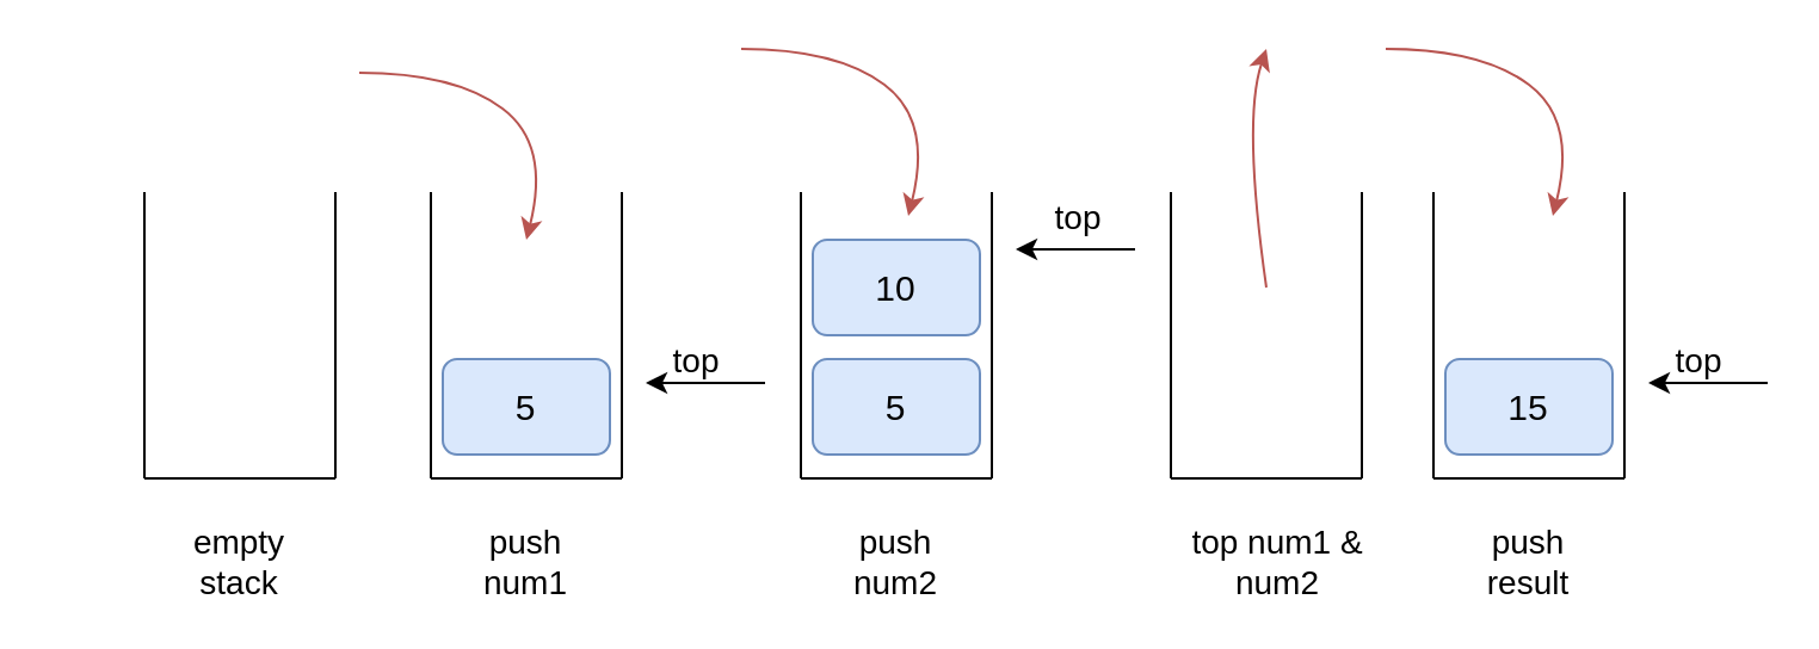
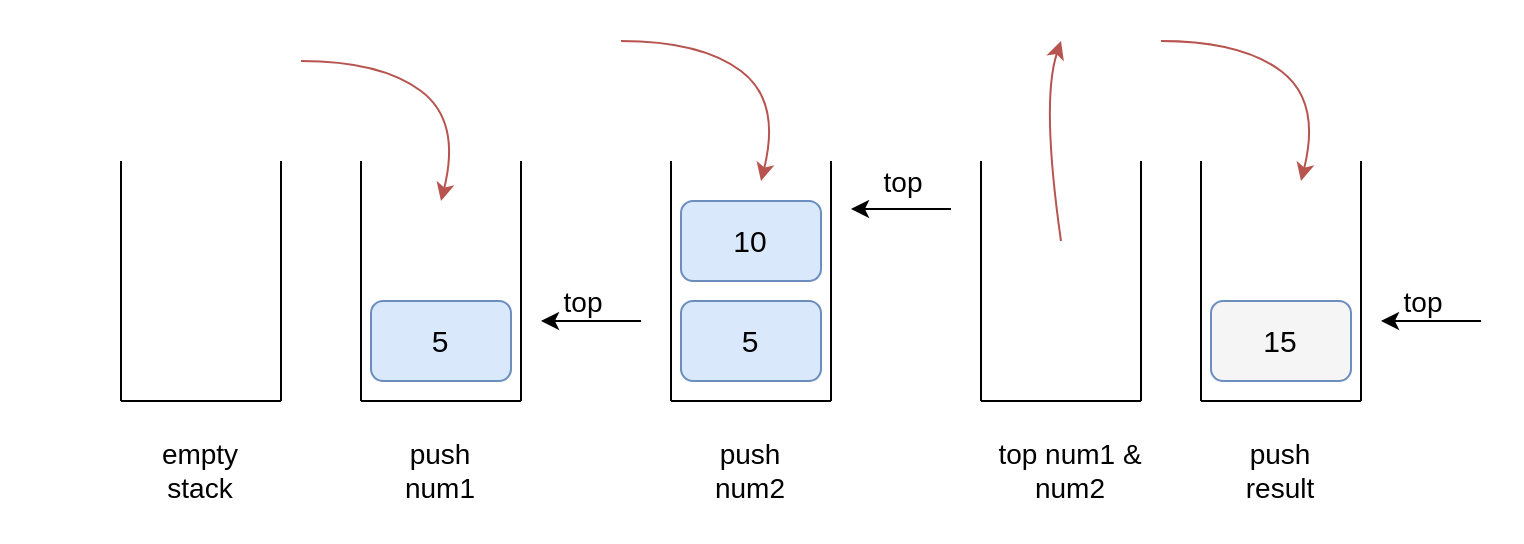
  <mxCell id="0" />
  <mxCell id="1" parent="0" />
  <mxCell id="2" value="" style="endArrow=none;html=1;rounded=0;" parent="1" edge="1"><mxGeometry width="50" height="50" relative="1" as="geometry"><mxPoint x="60" y="200" as="sourcePoint" /><mxPoint x="60" y="80" as="targetPoint" /></mxGeometry></mxCell>
  <mxCell id="3" value="" style="endArrow=none;html=1;rounded=0;" parent="1" edge="1"><mxGeometry width="50" height="50" relative="1" as="geometry"><mxPoint x="140" y="200" as="sourcePoint" /><mxPoint x="140" y="80" as="targetPoint" /></mxGeometry></mxCell>
  <mxCell id="4" value="" style="endArrow=none;html=1;rounded=0;" parent="1" edge="1"><mxGeometry width="50" height="50" relative="1" as="geometry"><mxPoint x="60" y="200" as="sourcePoint" /><mxPoint x="140" y="200" as="targetPoint" /></mxGeometry></mxCell>
  <mxCell id="5" value="empty stack" style="text;html=1;strokeColor=none;fillColor=none;align=center;verticalAlign=middle;whiteSpace=wrap;rounded=0;fontSize=14;" parent="1" vertex="1"><mxGeometry x="70" y="220" width="60" height="30" as="geometry" /></mxCell>
  <mxCell id="6" value="" style="endArrow=none;html=1;rounded=0;" parent="1" edge="1"><mxGeometry width="50" height="50" relative="1" as="geometry"><mxPoint x="180" y="200" as="sourcePoint" /><mxPoint x="180" y="80" as="targetPoint" /></mxGeometry></mxCell>
  <mxCell id="7" value="" style="endArrow=none;html=1;rounded=0;" parent="1" edge="1"><mxGeometry width="50" height="50" relative="1" as="geometry"><mxPoint x="260" y="200" as="sourcePoint" /><mxPoint x="260" y="80" as="targetPoint" /></mxGeometry></mxCell>
  <mxCell id="8" value="" style="endArrow=none;html=1;rounded=0;" parent="1" edge="1"><mxGeometry width="50" height="50" relative="1" as="geometry"><mxPoint x="180" y="200" as="sourcePoint" /><mxPoint x="260" y="200" as="targetPoint" /></mxGeometry></mxCell>
  <mxCell id="9" value="push&lt;br style=&quot;font-size: 14px;&quot;&gt;num1" style="text;html=1;strokeColor=none;fillColor=none;align=center;verticalAlign=middle;whiteSpace=wrap;rounded=0;fontSize=14;" parent="1" vertex="1"><mxGeometry x="190" y="220" width="60" height="30" as="geometry" /></mxCell>
  <mxCell id="10" value="5" style="rounded=1;whiteSpace=wrap;html=1;fontSize=15;fillColor=#dae8fc;strokeColor=#6c8ebf;" parent="1" vertex="1"><mxGeometry x="185" y="150" width="70" height="40" as="geometry" /></mxCell>
  <mxCell id="11" value="" style="curved=1;endArrow=classic;html=1;rounded=0;fillColor=#f8cecc;strokeColor=#b85450;" parent="1" edge="1"><mxGeometry width="50" height="50" relative="1" as="geometry"><mxPoint x="150" y="30" as="sourcePoint" /><mxPoint x="220" y="100" as="targetPoint" /><Array as="points"><mxPoint x="190" y="30" /><mxPoint x="230" y="60" /></Array></mxGeometry></mxCell>
  <mxCell id="12" value="" style="endArrow=classic;html=1;rounded=0;" parent="1" edge="1"><mxGeometry width="50" height="50" relative="1" as="geometry"><mxPoint x="320" y="160" as="sourcePoint" /><mxPoint x="270" y="160" as="targetPoint" /></mxGeometry></mxCell>
  <mxCell id="13" value="top" style="edgeLabel;html=1;align=center;verticalAlign=middle;resizable=0;points=[];fontSize=14;" parent="12" vertex="1" connectable="0"><mxGeometry x="-0.4" y="1" relative="1" as="geometry"><mxPoint x="-15" y="-11" as="offset" /></mxGeometry></mxCell>
  <mxCell id="14" value="" style="endArrow=none;html=1;rounded=0;" parent="1" edge="1"><mxGeometry width="50" height="50" relative="1" as="geometry"><mxPoint x="335" y="200" as="sourcePoint" /><mxPoint x="335" y="80" as="targetPoint" /></mxGeometry></mxCell>
  <mxCell id="15" value="" style="endArrow=none;html=1;rounded=0;" parent="1" edge="1"><mxGeometry width="50" height="50" relative="1" as="geometry"><mxPoint x="415" y="200" as="sourcePoint" /><mxPoint x="415" y="80" as="targetPoint" /></mxGeometry></mxCell>
  <mxCell id="16" value="" style="endArrow=none;html=1;rounded=0;" parent="1" edge="1"><mxGeometry width="50" height="50" relative="1" as="geometry"><mxPoint x="335" y="200" as="sourcePoint" /><mxPoint x="415" y="200" as="targetPoint" /></mxGeometry></mxCell>
  <mxCell id="17" value="push&lt;br style=&quot;font-size: 14px;&quot;&gt;num2" style="text;html=1;strokeColor=none;fillColor=none;align=center;verticalAlign=middle;whiteSpace=wrap;rounded=0;fontSize=14;" parent="1" vertex="1"><mxGeometry x="345" y="220" width="60" height="30" as="geometry" /></mxCell>
  <mxCell id="18" value="5" style="rounded=1;whiteSpace=wrap;html=1;fontSize=15;fillColor=#dae8fc;strokeColor=#6c8ebf;" parent="1" vertex="1"><mxGeometry x="340" y="150" width="70" height="40" as="geometry" /></mxCell>
  <mxCell id="19" value="" style="endArrow=classic;html=1;rounded=0;" parent="1" edge="1"><mxGeometry width="50" height="50" relative="1" as="geometry"><mxPoint x="475" y="104" as="sourcePoint" /><mxPoint x="425" y="104" as="targetPoint" /></mxGeometry></mxCell>
  <mxCell id="20" value="top" style="edgeLabel;html=1;align=center;verticalAlign=middle;resizable=0;points=[];fontSize=14;" parent="19" vertex="1" connectable="0"><mxGeometry x="-0.4" y="1" relative="1" as="geometry"><mxPoint x="-10" y="-15" as="offset" /></mxGeometry></mxCell>
  <mxCell id="21" value="10" style="rounded=1;whiteSpace=wrap;html=1;fontSize=15;fillColor=#dae8fc;strokeColor=#6c8ebf;" parent="1" vertex="1"><mxGeometry x="340" y="100" width="70" height="40" as="geometry" /></mxCell>
  <mxCell id="22" value="" style="curved=1;endArrow=classic;html=1;rounded=0;fillColor=#f8cecc;strokeColor=#b85450;" parent="1" edge="1"><mxGeometry width="50" height="50" relative="1" as="geometry"><mxPoint x="310" y="20" as="sourcePoint" /><mxPoint x="380" y="90" as="targetPoint" /><Array as="points"><mxPoint x="350" y="20" /><mxPoint x="390" y="50" /></Array></mxGeometry></mxCell>
  <mxCell id="23" value="" style="endArrow=none;html=1;rounded=0;" parent="1" edge="1"><mxGeometry width="50" height="50" relative="1" as="geometry"><mxPoint x="490" y="200" as="sourcePoint" /><mxPoint x="490" y="80" as="targetPoint" /></mxGeometry></mxCell>
  <mxCell id="24" value="" style="endArrow=none;html=1;rounded=0;" parent="1" edge="1"><mxGeometry width="50" height="50" relative="1" as="geometry"><mxPoint x="570" y="200" as="sourcePoint" /><mxPoint x="570" y="80" as="targetPoint" /></mxGeometry></mxCell>
  <mxCell id="25" value="" style="endArrow=none;html=1;rounded=0;" parent="1" edge="1"><mxGeometry width="50" height="50" relative="1" as="geometry"><mxPoint x="490" y="200" as="sourcePoint" /><mxPoint x="570" y="200" as="targetPoint" /></mxGeometry></mxCell>
  <mxCell id="26" value="top num1 &amp;amp; num2" style="text;html=1;strokeColor=none;fillColor=none;align=center;verticalAlign=middle;whiteSpace=wrap;rounded=0;fontSize=14;" parent="1" vertex="1"><mxGeometry x="480" y="220" width="110" height="30" as="geometry" /></mxCell>
  <mxCell id="27" value="" style="endArrow=none;html=1;rounded=0;" parent="1" edge="1"><mxGeometry width="50" height="50" relative="1" as="geometry"><mxPoint x="600" y="200" as="sourcePoint" /><mxPoint x="600" y="80" as="targetPoint" /></mxGeometry></mxCell>
  <mxCell id="28" value="" style="endArrow=none;html=1;rounded=0;" parent="1" edge="1"><mxGeometry width="50" height="50" relative="1" as="geometry"><mxPoint x="680" y="200" as="sourcePoint" /><mxPoint x="680" y="80" as="targetPoint" /></mxGeometry></mxCell>
  <mxCell id="29" value="" style="endArrow=none;html=1;rounded=0;" parent="1" edge="1"><mxGeometry width="50" height="50" relative="1" as="geometry"><mxPoint x="600" y="200" as="sourcePoint" /><mxPoint x="680" y="200" as="targetPoint" /></mxGeometry></mxCell>
  <mxCell id="30" value="push result" style="text;html=1;strokeColor=none;fillColor=none;align=center;verticalAlign=middle;whiteSpace=wrap;rounded=0;fontSize=14;" parent="1" vertex="1"><mxGeometry x="610" y="220" width="60" height="30" as="geometry" /></mxCell>
- <mxCell id="31" value="15" style="rounded=1;whiteSpace=wrap;html=1;fontSize=15;fillColor=#dae8fc;strokeColor=#6c8ebf;" parent="1" vertex="1"><mxGeometry x="605" y="150" width="70" height="40" as="geometry" /></mxCell>
+ <mxCell id="31" value="15" style="rounded=1;whiteSpace=wrap;html=1;fontSize=15;fillColor=#f5f5f5;strokeColor=#6c8ebf;" parent="1" vertex="1"><mxGeometry x="605" y="150" width="70" height="40" as="geometry" /></mxCell>
  <mxCell id="32" value="" style="curved=1;endArrow=classic;html=1;rounded=0;fillColor=#f8cecc;strokeColor=#b85450;" parent="1" edge="1"><mxGeometry width="50" height="50" relative="1" as="geometry"><mxPoint x="580" y="20" as="sourcePoint" /><mxPoint x="650" y="90" as="targetPoint" /><Array as="points"><mxPoint x="620" y="20" /><mxPoint x="660" y="50" /></Array></mxGeometry></mxCell>
  <mxCell id="33" value="" style="endArrow=classic;html=1;rounded=0;" parent="1" edge="1"><mxGeometry width="50" height="50" relative="1" as="geometry"><mxPoint x="740" y="160" as="sourcePoint" /><mxPoint x="690" y="160" as="targetPoint" /></mxGeometry></mxCell>
  <mxCell id="34" value="top" style="edgeLabel;html=1;align=center;verticalAlign=middle;resizable=0;points=[];fontSize=14;" parent="33" vertex="1" connectable="0"><mxGeometry x="-0.4" y="1" relative="1" as="geometry"><mxPoint x="-15" y="-11" as="offset" /></mxGeometry></mxCell>
  <mxCell id="35" value="&lt;font color=&quot;#ffffff&quot;&gt;Text&lt;/font&gt;" style="text;html=1;strokeColor=none;fillColor=none;align=center;verticalAlign=middle;whiteSpace=wrap;rounded=0;" parent="1" vertex="1"><mxGeometry x="20" y="220" width="60" height="30" as="geometry" /></mxCell>
  <mxCell id="36" value="" style="curved=1;endArrow=classic;html=1;rounded=0;fillColor=#f8cecc;strokeColor=#b85450;" edge="1" parent="1"><mxGeometry width="50" height="50" relative="1" as="geometry"><mxPoint x="530" y="120" as="sourcePoint" /><mxPoint x="530" y="20" as="targetPoint" /><Array as="points"><mxPoint x="520" y="50" /></Array></mxGeometry></mxCell>
